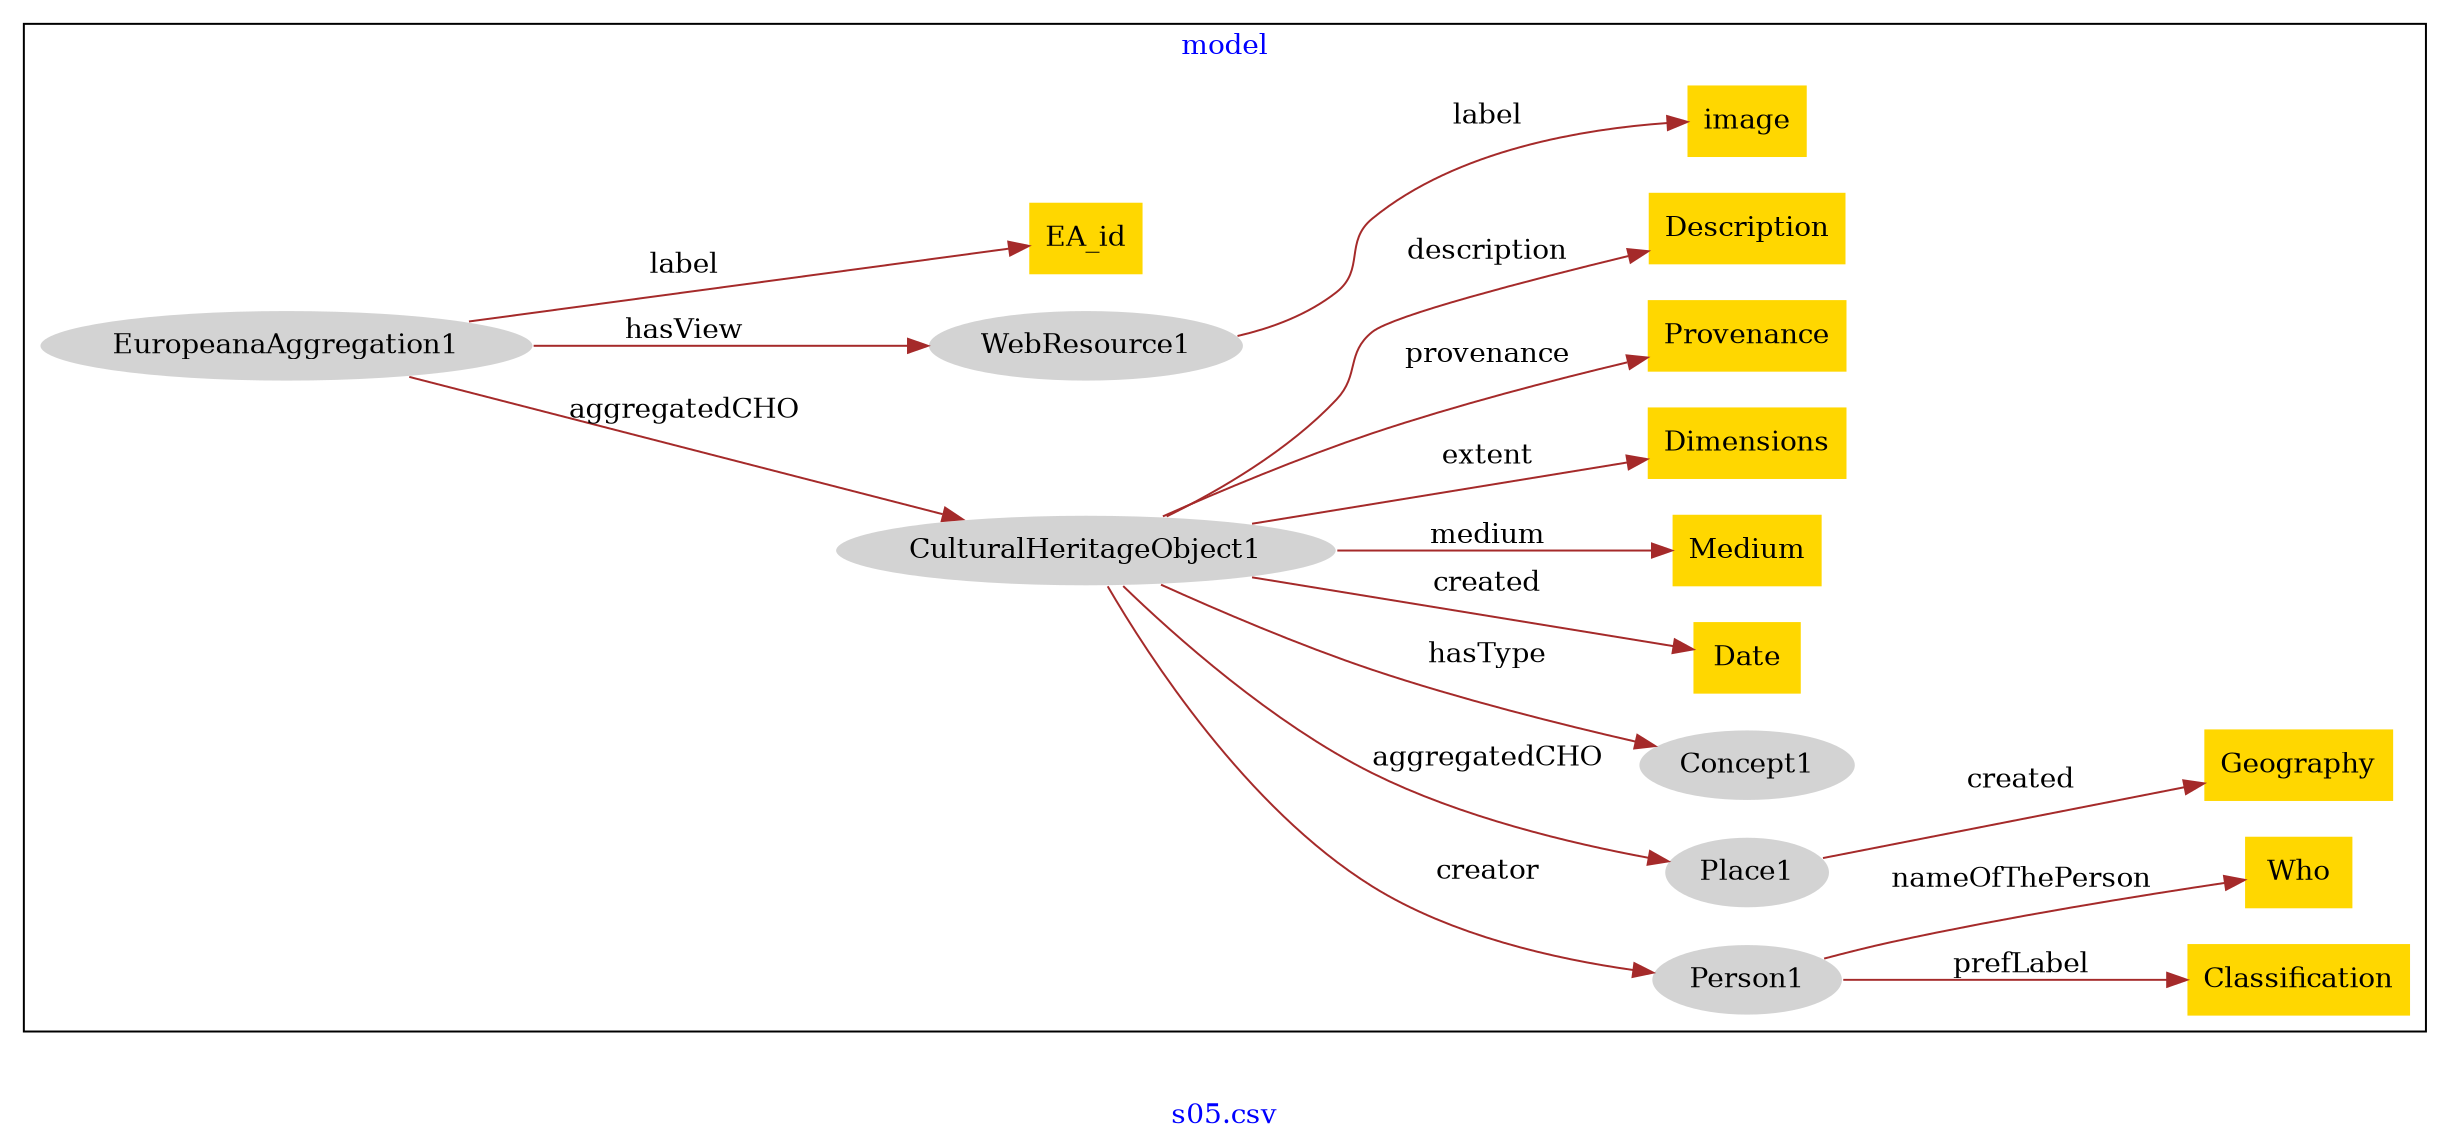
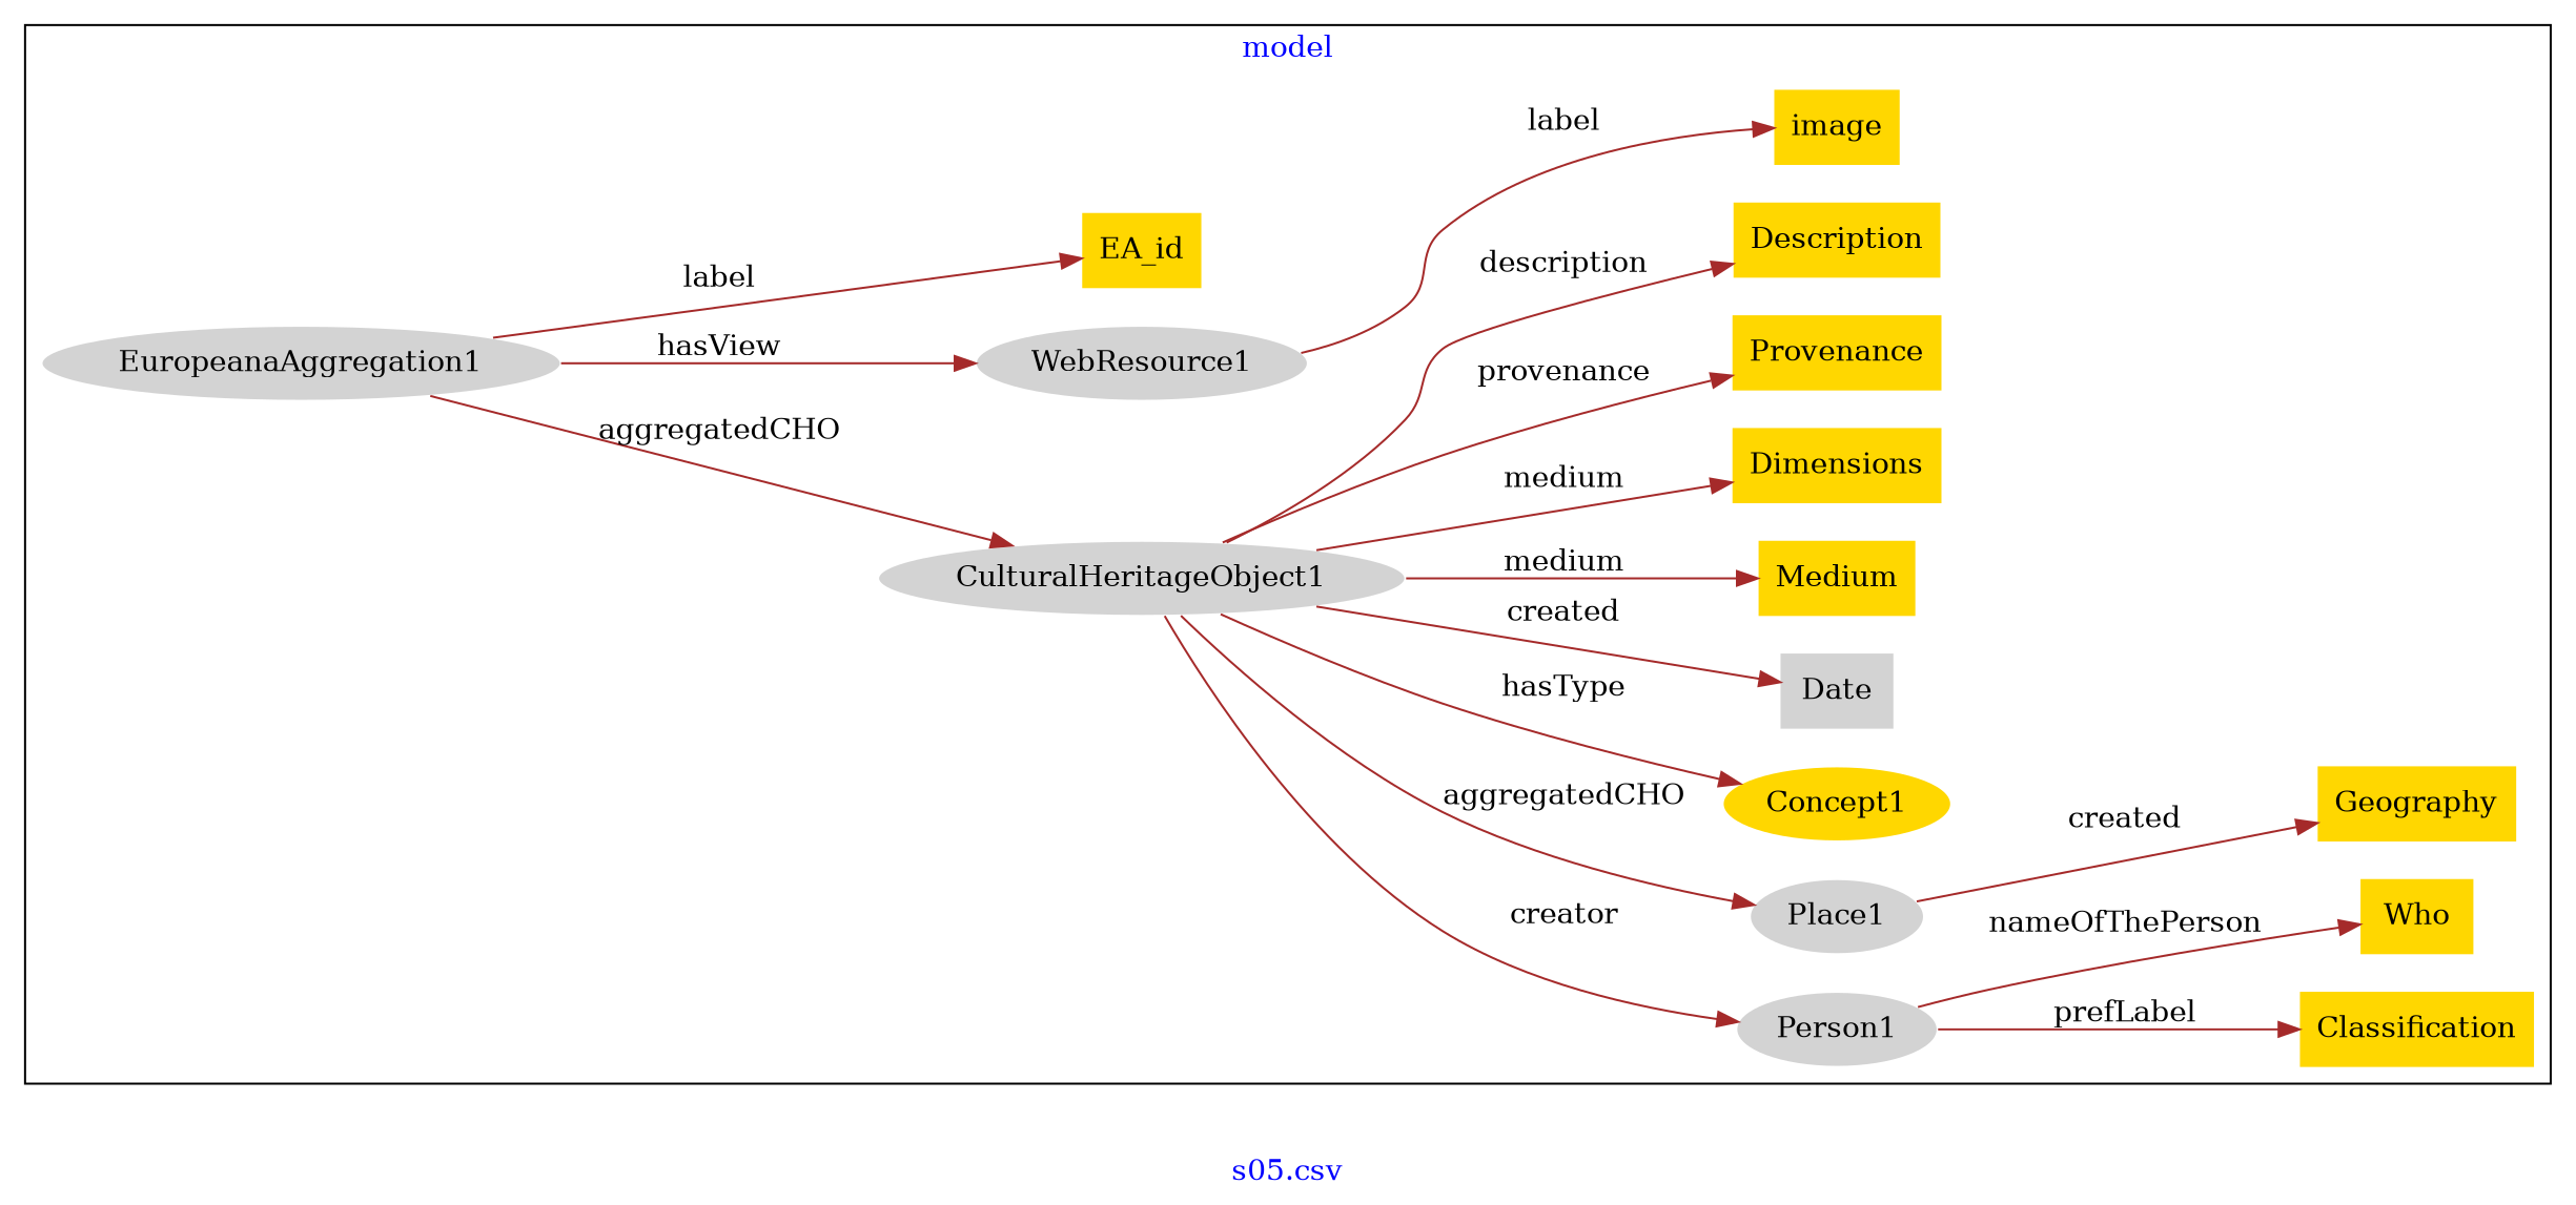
  digraph {
    fontcolor=blue
    label="s05.csv"
    rankdir=LR
    remincross=true
    node [fillcolor=gold style=filled shape=plaintext]
    edge [color=brown fontcolor=black]
    n1 [color=white fillcolor=lightgray label=CulturalHeritageObject1 shape=""]
    n2 [color=white fillcolor=lightgray label=Person1 shape=""]
    n3 [color=white fillcolor=lightgray label=Place1 shape=""]
-   n4 [color=white fillcolor=lightgray label=Concept1 shape=""]
+   n4 [color=white label=Concept1 shape=""]
    n5 [color=white fillcolor=lightgray label=EuropeanaAggregation1 shape=""]
    n6 [color=white fillcolor=lightgray label=WebResource1 shape=""]
-   n7 [label=Date]
+   n7 [fillcolor=lightgray label=Date]
    n8 [label=image]
    n9 [label=Geography]
    n10 [label=Medium]
    n11 [label=Classification]
    n12 [label=Dimensions]
    n13 [label=Who]
    n14 [label=Provenance]
    n15 [label=Description]
    n16 [label=EA_id]
    subgraph cluster_1 {
      label=model
      n1
      n2
      n3
      n4
      n5
      n6
      n7
      n8
      n9
      n10
      n11
      n12
      n13
      n14
      n15
      n16
    }
    n1 -> n2 [label=creator]
    n1 -> n3 [label=aggregatedCHO]
    n1 -> n4 [label=hasType]
    n1 -> n7 [label=created]
    n1 -> n10 [label=medium]
-   n1 -> n12 [label=extent]
+   n1 -> n12 [label=medium]
    n1 -> n14 [label=provenance]
    n1 -> n15 [label=description]
    n2 -> n11 [label=prefLabel]
    n2 -> n13 [label=nameOfThePerson]
    n3 -> n9 [label=created]
    n5 -> n1 [label=aggregatedCHO]
    n5 -> n6 [label=hasView]
    n5 -> n16 [label=label]
    n6 -> n8 [label=label]
  }
